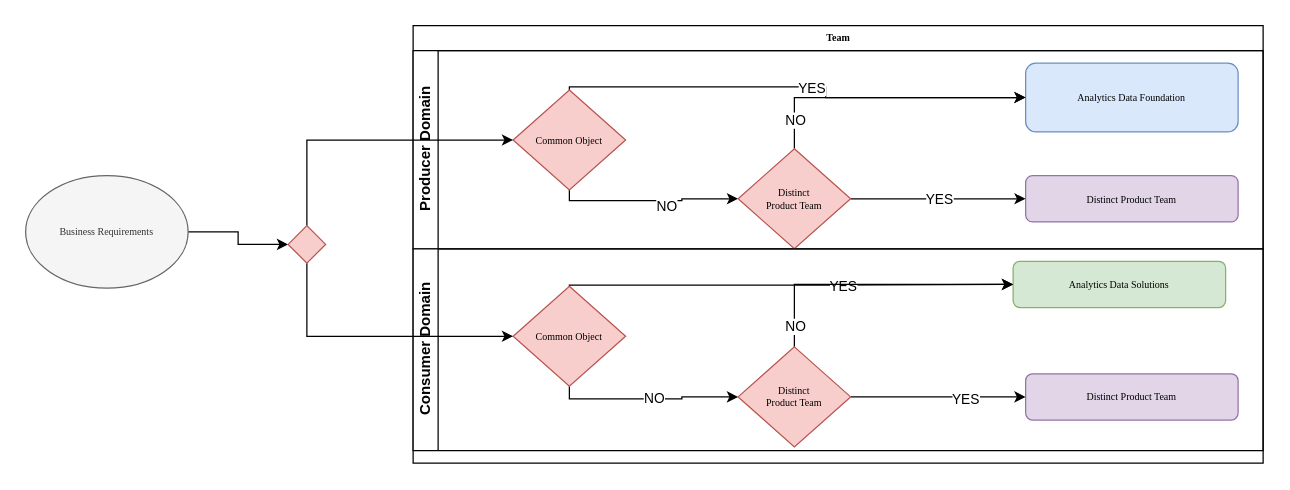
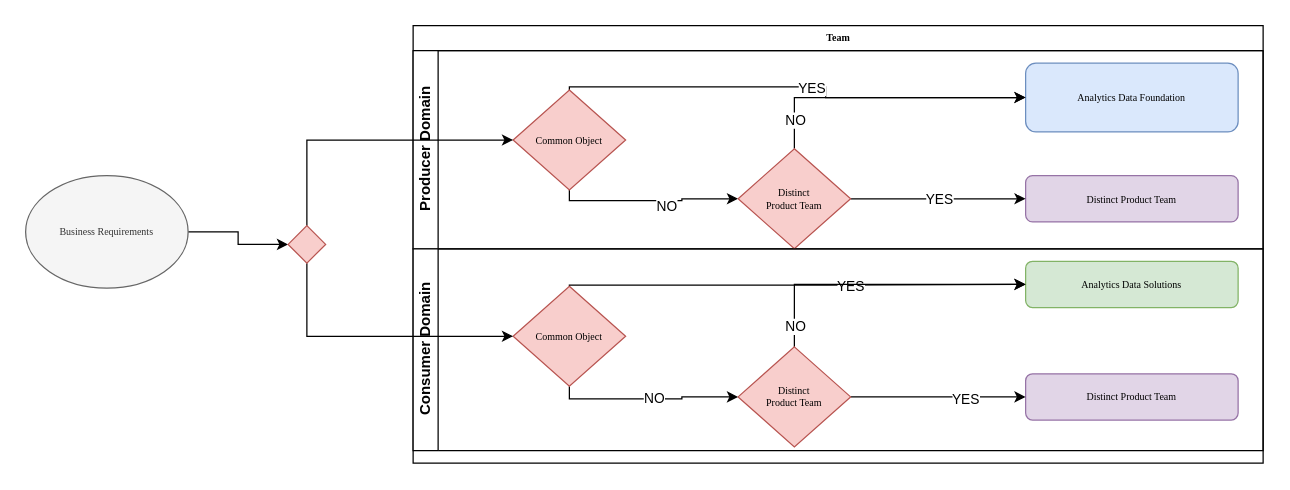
  <mxCell id="0" />
  <mxCell id="1" parent="0" />
  <mxCell id="2" value="Team" style="swimlane;html=1;childLayout=stackLayout;horizontal=1;startSize=20;horizontalStack=0;rounded=0;shadow=0;labelBackgroundColor=none;strokeWidth=1;fontFamily=Verdana;fontSize=8;align=center;" parent="1" vertex="1"><mxGeometry x="330" y="20" width="680" height="350" as="geometry" /></mxCell>
  <mxCell id="3" value="Producer Domain" style="swimlane;html=1;startSize=20;horizontal=0;" parent="2" vertex="1"><mxGeometry y="20" width="680" height="158.5" as="geometry" /></mxCell>
  <mxCell id="4" value="Analytics Data Foundation" style="rounded=1;whiteSpace=wrap;html=1;shadow=0;labelBackgroundColor=none;strokeWidth=1;fontFamily=Verdana;fontSize=8;align=center;fillColor=#dae8fc;strokeColor=#6c8ebf;" parent="3" vertex="1"><mxGeometry x="490" y="10" width="170" height="55" as="geometry" /></mxCell>
  <mxCell id="5" style="edgeStyle=orthogonalEdgeStyle;rounded=0;orthogonalLoop=1;jettySize=auto;html=1;exitX=0.5;exitY=0;exitDx=0;exitDy=0;exitPerimeter=0;entryX=0;entryY=0.5;entryDx=0;entryDy=0;" edge="1" parent="3" source="9" target="4"><mxGeometry relative="1" as="geometry"><Array as="points"><mxPoint x="125" y="29" /><mxPoint x="330" y="29" /></Array></mxGeometry></mxCell>
  <mxCell id="6" value="YES" style="edgeLabel;html=1;align=center;verticalAlign=middle;resizable=0;points=[];" vertex="1" connectable="0" parent="5"><mxGeometry x="0.044" relative="1" as="geometry"><mxPoint as="offset" /></mxGeometry></mxCell>
  <mxCell id="7" style="edgeStyle=orthogonalEdgeStyle;rounded=0;orthogonalLoop=1;jettySize=auto;html=1;exitX=0.5;exitY=1;exitDx=0;exitDy=0;exitPerimeter=0;entryX=0;entryY=0.5;entryDx=0;entryDy=0;entryPerimeter=0;" edge="1" parent="3" source="9" target="15"><mxGeometry relative="1" as="geometry"><Array as="points"><mxPoint x="125" y="120" /><mxPoint x="215" y="120" /><mxPoint x="215" y="119" /></Array></mxGeometry></mxCell>
  <mxCell id="8" value="NO" style="edgeLabel;html=1;align=center;verticalAlign=middle;resizable=0;points=[];" vertex="1" connectable="0" parent="7"><mxGeometry x="0.185" y="-4" relative="1" as="geometry"><mxPoint as="offset" /></mxGeometry></mxCell>
  <mxCell id="9" value="Common Object" style="strokeWidth=1;html=1;shape=mxgraph.flowchart.decision;whiteSpace=wrap;rounded=1;shadow=0;labelBackgroundColor=none;fontFamily=Verdana;fontSize=8;align=center;fillColor=#f8cecc;strokeColor=#b85450;" vertex="1" parent="3"><mxGeometry x="80" y="31.5" width="90" height="80" as="geometry" /></mxCell>
  <mxCell id="10" value="Distinct Product Team" style="rounded=1;whiteSpace=wrap;html=1;shadow=0;labelBackgroundColor=none;strokeWidth=1;fontFamily=Verdana;fontSize=8;align=center;fillColor=#e1d5e7;strokeColor=#9673a6;" vertex="1" parent="3"><mxGeometry x="490" y="100" width="170" height="37" as="geometry" /></mxCell>
  <mxCell id="11" style="edgeStyle=orthogonalEdgeStyle;rounded=0;orthogonalLoop=1;jettySize=auto;html=1;exitX=1;exitY=0.5;exitDx=0;exitDy=0;exitPerimeter=0;entryX=0;entryY=0.5;entryDx=0;entryDy=0;" edge="1" parent="3" source="15" target="10"><mxGeometry relative="1" as="geometry" /></mxCell>
  <mxCell id="12" value="YES" style="edgeLabel;html=1;align=center;verticalAlign=middle;resizable=0;points=[];" vertex="1" connectable="0" parent="11"><mxGeometry x="0.006" y="1" relative="1" as="geometry"><mxPoint y="1" as="offset" /></mxGeometry></mxCell>
  <mxCell id="13" style="edgeStyle=orthogonalEdgeStyle;rounded=0;orthogonalLoop=1;jettySize=auto;html=1;exitX=0.5;exitY=0;exitDx=0;exitDy=0;exitPerimeter=0;entryX=0;entryY=0.5;entryDx=0;entryDy=0;" edge="1" parent="3" source="15" target="4"><mxGeometry relative="1" as="geometry" /></mxCell>
  <mxCell id="14" value="NO" style="edgeLabel;html=1;align=center;verticalAlign=middle;resizable=0;points=[];" vertex="1" connectable="0" parent="13"><mxGeometry x="-0.8" relative="1" as="geometry"><mxPoint as="offset" /></mxGeometry></mxCell>
  <mxCell id="15" value="Distinct &lt;br&gt;Product Team" style="strokeWidth=1;html=1;shape=mxgraph.flowchart.decision;whiteSpace=wrap;rounded=1;shadow=0;labelBackgroundColor=none;fontFamily=Verdana;fontSize=8;align=center;fillColor=#f8cecc;strokeColor=#b85450;" vertex="1" parent="3"><mxGeometry x="260" y="78.5" width="90" height="80" as="geometry" /></mxCell>
  <mxCell id="16" value="Consumer Domain" style="swimlane;html=1;startSize=20;horizontal=0;" parent="2" vertex="1"><mxGeometry y="178.5" width="680" height="161.5" as="geometry" /></mxCell>
- <mxCell id="17" value="Analytics Data Solutions" style="rounded=1;whiteSpace=wrap;html=1;shadow=0;labelBackgroundColor=none;strokeWidth=1;fontFamily=Verdana;fontSize=8;align=center;fillColor=#d5e8d4;strokeColor=#82b366;" vertex="1" parent="16"><mxGeometry x="480" y="10" width="170" height="37" as="geometry" /></mxCell>
+ <mxCell id="17" value="Analytics Data Solutions" style="rounded=1;whiteSpace=wrap;html=1;shadow=0;labelBackgroundColor=none;strokeWidth=1;fontFamily=Verdana;fontSize=8;align=center;fillColor=#d5e8d4;strokeColor=#82b366;" vertex="1" parent="16"><mxGeometry x="490" y="10" width="170" height="37" as="geometry" /></mxCell>
  <mxCell id="18" style="edgeStyle=orthogonalEdgeStyle;rounded=0;orthogonalLoop=1;jettySize=auto;html=1;exitX=0.5;exitY=0;exitDx=0;exitDy=0;exitPerimeter=0;entryX=0;entryY=0.5;entryDx=0;entryDy=0;" edge="1" parent="16" source="22" target="17"><mxGeometry relative="1" as="geometry"><Array as="points"><mxPoint x="125" y="29" /><mxPoint x="330" y="29" /></Array></mxGeometry></mxCell>
  <mxCell id="19" value="YES" style="edgeLabel;html=1;align=center;verticalAlign=middle;resizable=0;points=[];" vertex="1" connectable="0" parent="18"><mxGeometry x="0.232" y="-1" relative="1" as="geometry"><mxPoint as="offset" /></mxGeometry></mxCell>
  <mxCell id="20" style="edgeStyle=orthogonalEdgeStyle;rounded=0;orthogonalLoop=1;jettySize=auto;html=1;exitX=0.5;exitY=1;exitDx=0;exitDy=0;exitPerimeter=0;entryX=0;entryY=0.5;entryDx=0;entryDy=0;entryPerimeter=0;" edge="1" parent="16" source="22" target="28"><mxGeometry relative="1" as="geometry"><Array as="points"><mxPoint x="125" y="120" /><mxPoint x="215" y="120" /><mxPoint x="215" y="119" /></Array></mxGeometry></mxCell>
  <mxCell id="21" value="NO" style="edgeLabel;html=1;align=center;verticalAlign=middle;resizable=0;points=[];" vertex="1" connectable="0" parent="20"><mxGeometry x="0.057" y="1" relative="1" as="geometry"><mxPoint as="offset" /></mxGeometry></mxCell>
  <mxCell id="22" value="Common Object" style="strokeWidth=1;html=1;shape=mxgraph.flowchart.decision;whiteSpace=wrap;rounded=1;shadow=0;labelBackgroundColor=none;fontFamily=Verdana;fontSize=8;align=center;fillColor=#f8cecc;strokeColor=#b85450;" vertex="1" parent="16"><mxGeometry x="80" y="30" width="90" height="80" as="geometry" /></mxCell>
  <mxCell id="23" value="Distinct Product Team" style="rounded=1;whiteSpace=wrap;html=1;shadow=0;labelBackgroundColor=none;strokeWidth=1;fontFamily=Verdana;fontSize=8;align=center;fillColor=#e1d5e7;strokeColor=#9673a6;" vertex="1" parent="16"><mxGeometry x="490" y="100" width="170" height="37" as="geometry" /></mxCell>
  <mxCell id="24" style="edgeStyle=orthogonalEdgeStyle;rounded=0;orthogonalLoop=1;jettySize=auto;html=1;exitX=0.5;exitY=0;exitDx=0;exitDy=0;exitPerimeter=0;entryX=0;entryY=0.5;entryDx=0;entryDy=0;" edge="1" parent="16" source="28" target="17"><mxGeometry relative="1" as="geometry" /></mxCell>
  <mxCell id="25" value="NO" style="edgeLabel;html=1;align=center;verticalAlign=middle;resizable=0;points=[];" vertex="1" connectable="0" parent="24"><mxGeometry x="-0.853" relative="1" as="geometry"><mxPoint as="offset" /></mxGeometry></mxCell>
  <mxCell id="26" style="edgeStyle=orthogonalEdgeStyle;rounded=0;orthogonalLoop=1;jettySize=auto;html=1;exitX=1;exitY=0.5;exitDx=0;exitDy=0;exitPerimeter=0;entryX=0;entryY=0.5;entryDx=0;entryDy=0;" edge="1" parent="16" source="28" target="23"><mxGeometry relative="1" as="geometry" /></mxCell>
  <mxCell id="27" value="YES" style="edgeLabel;html=1;align=center;verticalAlign=middle;resizable=0;points=[];" vertex="1" connectable="0" parent="26"><mxGeometry x="0.306" relative="1" as="geometry"><mxPoint y="1" as="offset" /></mxGeometry></mxCell>
  <mxCell id="28" value="Distinct &lt;br&gt;Product Team" style="strokeWidth=1;html=1;shape=mxgraph.flowchart.decision;whiteSpace=wrap;rounded=1;shadow=0;labelBackgroundColor=none;fontFamily=Verdana;fontSize=8;align=center;fillColor=#f8cecc;strokeColor=#b85450;" vertex="1" parent="16"><mxGeometry x="260" y="78.5" width="90" height="80" as="geometry" /></mxCell>
  <mxCell id="29" style="edgeStyle=orthogonalEdgeStyle;rounded=0;orthogonalLoop=1;jettySize=auto;html=1;exitX=1;exitY=0.5;exitDx=0;exitDy=0;" edge="1" parent="1" source="30" target="33"><mxGeometry relative="1" as="geometry" /></mxCell>
  <mxCell id="30" value="Business Requirements" style="ellipse;whiteSpace=wrap;html=1;rounded=0;shadow=0;labelBackgroundColor=none;strokeWidth=1;fontFamily=Verdana;fontSize=8;align=center;fillColor=#f5f5f5;fontColor=#333333;strokeColor=#666666;" parent="1" vertex="1"><mxGeometry x="20" y="140" width="130" height="90" as="geometry" /></mxCell>
  <mxCell id="31" style="edgeStyle=orthogonalEdgeStyle;rounded=0;orthogonalLoop=1;jettySize=auto;html=1;exitX=0.5;exitY=0;exitDx=0;exitDy=0;exitPerimeter=0;entryX=0;entryY=0.5;entryDx=0;entryDy=0;entryPerimeter=0;" edge="1" parent="1" source="33" target="9"><mxGeometry relative="1" as="geometry" /></mxCell>
  <mxCell id="32" style="edgeStyle=orthogonalEdgeStyle;rounded=0;orthogonalLoop=1;jettySize=auto;html=1;exitX=0.5;exitY=1;exitDx=0;exitDy=0;exitPerimeter=0;entryX=0;entryY=0.5;entryDx=0;entryDy=0;entryPerimeter=0;" edge="1" parent="1" source="33" target="22"><mxGeometry relative="1" as="geometry" /></mxCell>
  <mxCell id="33" value="" style="strokeWidth=1;html=1;shape=mxgraph.flowchart.decision;whiteSpace=wrap;rounded=1;shadow=0;labelBackgroundColor=none;fontFamily=Verdana;fontSize=8;align=center;fillColor=#f8cecc;strokeColor=#b85450;" vertex="1" parent="1"><mxGeometry x="230" y="180" width="30" height="30" as="geometry" /></mxCell>
